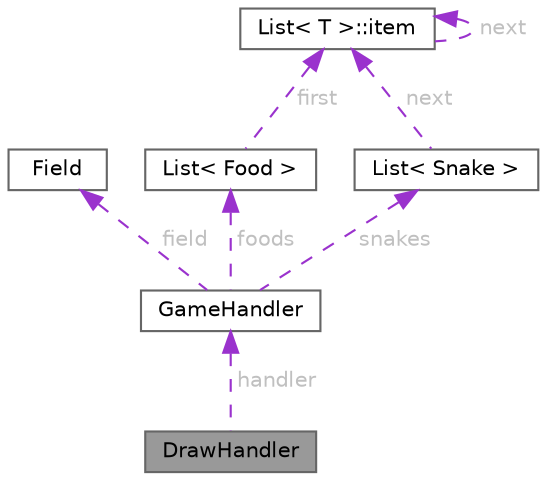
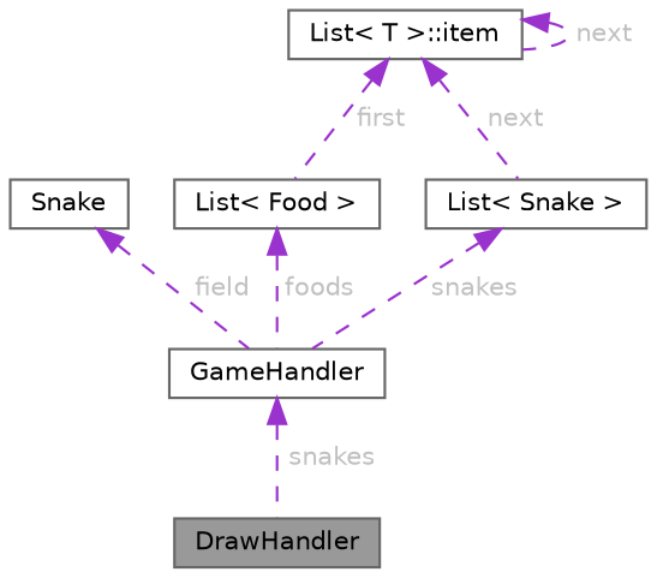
  digraph {
    node [color=gray40 fillcolor=white fontname=Helvetica fontsize=10 shape=box style=filled]
    edge [color=darkorchid3 dir=back fontcolor=grey fontname=Helvetica fontsize=10 labelfontname=Helvetica labelfontsize=10 style=dashed]
    n1 [fillcolor=grey60 fontcolor=black height=0.2 label=DrawHandler width=0.4]
    n2 [height=0.2 label=GameHandler width=0.4]
-   n3 [height=0.2 label=Field width=0.4]
+   n3 [height=0.2 label=Snake width=0.4]
    n4 [height=0.2 label="List\< Food \>" width=0.4]
    n5 [height=0.2 label="List\< T \>::item" width=0.4]
    n6 [height=0.2 label="List\< Snake \>" width=0.4]
-   n2 -> n1 [label=" handler"]
+   n2 -> n1 [label=" snakes"]
    n3 -> n2 [label=" field"]
    n4 -> n2 [label=" foods"]
    n5 -> n4 [label=" first"]
    n5 -> n5 [label=" next"]
    n5 -> n6 [label=" next"]
    n6 -> n2 [label=" snakes"]
  }
